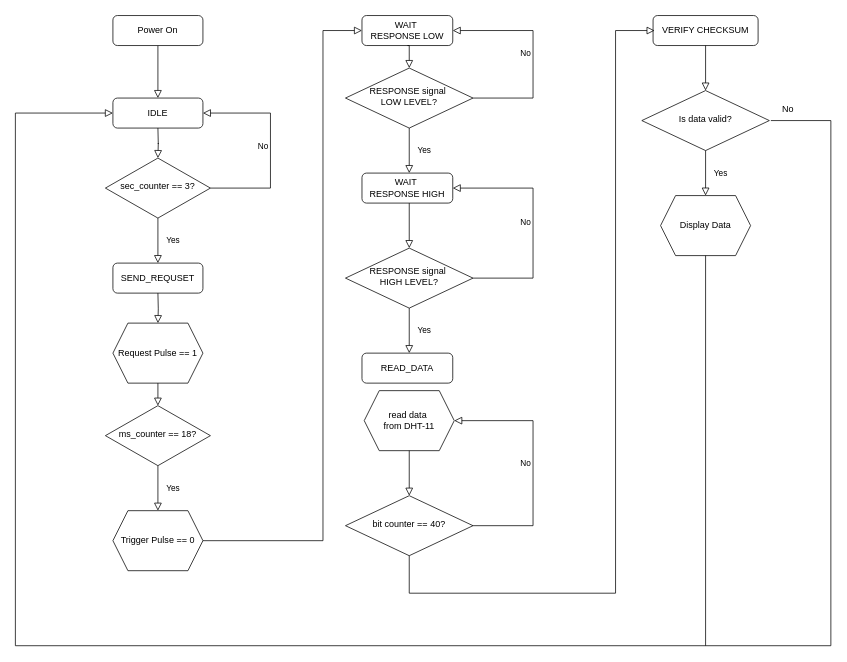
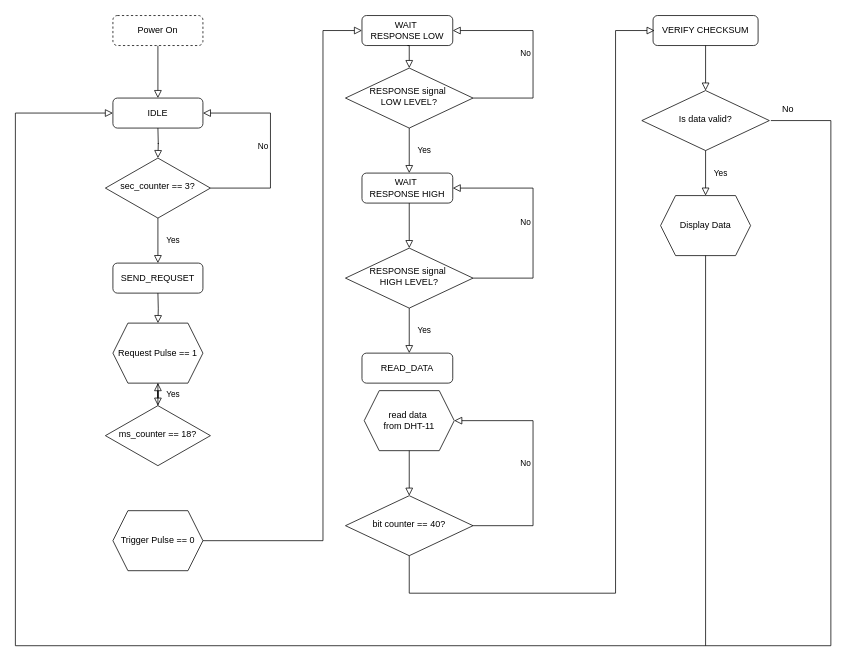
  <mxCell id="0" />
  <mxCell id="1" parent="0" />
  <mxCell id="2" value="" style="rounded=0;html=1;jettySize=auto;orthogonalLoop=1;fontSize=11;endArrow=block;endFill=0;endSize=8;strokeWidth=1;shadow=0;labelBackgroundColor=none;edgeStyle=orthogonalEdgeStyle;entryX=0.5;entryY=0;entryDx=0;entryDy=0;" parent="1" source="3" target="6" edge="1"><mxGeometry relative="1" as="geometry"><mxPoint x="210" y="140" as="targetPoint" /></mxGeometry></mxCell>
- <mxCell id="3" value="Power On" style="rounded=1;whiteSpace=wrap;html=1;fontSize=12;glass=0;strokeWidth=1;shadow=0;" parent="1" vertex="1"><mxGeometry x="150" y="20" width="120" height="40" as="geometry" /></mxCell>
- <mxCell id="4" value="Yes" style="rounded=0;html=1;jettySize=auto;orthogonalLoop=1;fontSize=11;endArrow=block;endFill=0;endSize=8;strokeWidth=1;shadow=0;labelBackgroundColor=none;edgeStyle=orthogonalEdgeStyle;entryX=0.5;entryY=0;entryDx=0;entryDy=0;" parent="1" source="5" target="13" edge="1"><mxGeometry y="20" relative="1" as="geometry"><mxPoint as="offset" /><mxPoint x="210" y="660" as="targetPoint" /></mxGeometry></mxCell>
+ <mxCell id="3" value="Power On" style="rounded=1;whiteSpace=wrap;html=1;fontSize=12;glass=0;strokeWidth=1;shadow=0;dashed=1;" parent="1" vertex="1"><mxGeometry x="150" y="20" width="120" height="40" as="geometry" /></mxCell>
+ <mxCell id="4" value="Yes" style="rounded=0;html=1;jettySize=auto;orthogonalLoop=1;fontSize=11;endArrow=block;endFill=0;endSize=8;strokeWidth=1;shadow=0;labelBackgroundColor=none;edgeStyle=orthogonalEdgeStyle;" parent="1" source="5" target="11" edge="1"><mxGeometry y="20" relative="1" as="geometry"><mxPoint as="offset" /><mxPoint x="210" y="660" as="targetPoint" /></mxGeometry></mxCell>
  <mxCell id="5" value="ms_counter == 18?" style="rhombus;whiteSpace=wrap;html=1;shadow=0;fontFamily=Helvetica;fontSize=12;align=center;strokeWidth=1;spacing=6;spacingTop=-4;" parent="1" vertex="1"><mxGeometry x="140" y="540" width="140" height="80" as="geometry" /></mxCell>
  <mxCell id="6" value="IDLE" style="rounded=1;whiteSpace=wrap;html=1;fontSize=12;glass=0;strokeWidth=1;shadow=0;" vertex="1" parent="1"><mxGeometry x="150" y="130" width="120" height="40" as="geometry" /></mxCell>
  <mxCell id="7" value="SEND_REQUSET" style="rounded=1;whiteSpace=wrap;html=1;fontSize=12;glass=0;strokeWidth=1;shadow=0;" vertex="1" parent="1"><mxGeometry x="150" y="350" width="120" height="40" as="geometry" /></mxCell>
  <mxCell id="8" value="" style="rounded=0;html=1;jettySize=auto;orthogonalLoop=1;fontSize=11;endArrow=block;endFill=0;endSize=8;strokeWidth=1;shadow=0;labelBackgroundColor=none;edgeStyle=orthogonalEdgeStyle;" edge="1" parent="1"><mxGeometry relative="1" as="geometry"><mxPoint x="210" y="170" as="sourcePoint" /><mxPoint x="210" y="210" as="targetPoint" /></mxGeometry></mxCell>
  <mxCell id="9" value="" style="rounded=0;html=1;jettySize=auto;orthogonalLoop=1;fontSize=11;endArrow=block;endFill=0;endSize=8;strokeWidth=1;shadow=0;labelBackgroundColor=none;edgeStyle=orthogonalEdgeStyle;entryX=0.5;entryY=0;entryDx=0;entryDy=0;" edge="1" parent="1" target="11"><mxGeometry relative="1" as="geometry"><mxPoint x="210" y="390" as="sourcePoint" /><mxPoint x="210" y="450" as="targetPoint" /></mxGeometry></mxCell>
  <mxCell id="10" value="WAIT&amp;nbsp;&lt;div&gt;RESPONSE LOW&lt;/div&gt;" style="rounded=1;whiteSpace=wrap;html=1;fontSize=12;glass=0;strokeWidth=1;shadow=0;" vertex="1" parent="1"><mxGeometry x="482" y="20" width="121" height="40" as="geometry" /></mxCell>
  <mxCell id="11" value="Request Pulse == 1" style="shape=hexagon;perimeter=hexagonPerimeter2;whiteSpace=wrap;html=1;fixedSize=1;" vertex="1" parent="1"><mxGeometry x="150" y="430" width="120" height="80" as="geometry" /></mxCell>
  <mxCell id="12" value="" style="rounded=0;html=1;jettySize=auto;orthogonalLoop=1;fontSize=11;endArrow=block;endFill=0;endSize=8;strokeWidth=1;shadow=0;labelBackgroundColor=none;edgeStyle=orthogonalEdgeStyle;" edge="1" parent="1"><mxGeometry relative="1" as="geometry"><mxPoint x="210" y="510" as="sourcePoint" /><mxPoint x="210" y="540" as="targetPoint" /></mxGeometry></mxCell>
  <mxCell id="13" value="Trigger Pulse == 0" style="shape=hexagon;perimeter=hexagonPerimeter2;whiteSpace=wrap;html=1;fixedSize=1;" vertex="1" parent="1"><mxGeometry x="150" y="680" width="120" height="80" as="geometry" /></mxCell>
  <mxCell id="14" value="" style="edgeStyle=orthogonalEdgeStyle;rounded=0;html=1;jettySize=auto;orthogonalLoop=1;fontSize=11;endArrow=block;endFill=0;endSize=8;strokeWidth=1;shadow=0;labelBackgroundColor=none;entryX=0;entryY=0.5;entryDx=0;entryDy=0;exitX=1;exitY=0.5;exitDx=0;exitDy=0;" edge="1" parent="1" source="13" target="10"><mxGeometry y="10" relative="1" as="geometry"><mxPoint as="offset" /><mxPoint x="280" y="630" as="sourcePoint" /><mxPoint x="270" y="520" as="targetPoint" /><Array as="points"><mxPoint x="430" y="720" /><mxPoint x="430" y="40" /></Array></mxGeometry></mxCell>
  <mxCell id="15" value="RESPONSE signal&amp;nbsp;&lt;div&gt;LOW LEVEL?&lt;/div&gt;" style="rhombus;whiteSpace=wrap;html=1;shadow=0;fontFamily=Helvetica;fontSize=12;align=center;strokeWidth=1;spacing=6;spacingTop=-4;" vertex="1" parent="1"><mxGeometry x="460" y="90" width="170" height="80" as="geometry" /></mxCell>
  <mxCell id="16" value="" style="rounded=0;html=1;jettySize=auto;orthogonalLoop=1;fontSize=11;endArrow=block;endFill=0;endSize=8;strokeWidth=1;shadow=0;labelBackgroundColor=none;edgeStyle=orthogonalEdgeStyle;entryX=0.5;entryY=0;entryDx=0;entryDy=0;exitX=0.5;exitY=1;exitDx=0;exitDy=0;" edge="1" parent="1" source="10" target="15"><mxGeometry y="20" relative="1" as="geometry"><mxPoint as="offset" /><mxPoint x="220" y="540" as="sourcePoint" /><mxPoint x="220" y="600" as="targetPoint" /></mxGeometry></mxCell>
  <mxCell id="17" value="No" style="edgeStyle=orthogonalEdgeStyle;rounded=0;html=1;jettySize=auto;orthogonalLoop=1;fontSize=11;endArrow=block;endFill=0;endSize=8;strokeWidth=1;shadow=0;labelBackgroundColor=none;entryX=1;entryY=0.5;entryDx=0;entryDy=0;exitX=1;exitY=0.5;exitDx=0;exitDy=0;" edge="1" parent="1" target="10"><mxGeometry y="10" relative="1" as="geometry"><mxPoint as="offset" /><mxPoint x="630" y="130" as="sourcePoint" /><mxPoint x="620" y="20" as="targetPoint" /><Array as="points"><mxPoint x="710" y="130" /><mxPoint x="710" y="40" /></Array></mxGeometry></mxCell>
  <mxCell id="18" value="No" style="edgeStyle=orthogonalEdgeStyle;rounded=0;html=1;jettySize=auto;orthogonalLoop=1;fontSize=11;endArrow=block;endFill=0;endSize=8;strokeWidth=1;shadow=0;labelBackgroundColor=none;entryX=1;entryY=0.5;entryDx=0;entryDy=0;exitX=1;exitY=0.5;exitDx=0;exitDy=0;" edge="1" parent="1" source="25" target="24"><mxGeometry y="10" relative="1" as="geometry"><mxPoint as="offset" /><mxPoint x="630" y="390" as="sourcePoint" /><mxPoint x="605" y="270" as="targetPoint" /><Array as="points"><mxPoint x="710" y="370" /><mxPoint x="710" y="250" /></Array></mxGeometry></mxCell>
  <mxCell id="19" value="Yes" style="rounded=0;html=1;jettySize=auto;orthogonalLoop=1;fontSize=11;endArrow=block;endFill=0;endSize=8;strokeWidth=1;shadow=0;labelBackgroundColor=none;edgeStyle=orthogonalEdgeStyle;" edge="1" parent="1"><mxGeometry y="20" relative="1" as="geometry"><mxPoint as="offset" /><mxPoint x="545" y="170" as="sourcePoint" /><mxPoint x="545" y="230" as="targetPoint" /><Array as="points" /></mxGeometry></mxCell>
  <mxCell id="20" value="&lt;div&gt;read data&amp;nbsp;&lt;/div&gt;&lt;div&gt;from DHT-11&lt;/div&gt;" style="shape=hexagon;perimeter=hexagonPerimeter2;whiteSpace=wrap;html=1;fixedSize=1;" vertex="1" parent="1"><mxGeometry x="485" y="520" width="120" height="80" as="geometry" /></mxCell>
  <mxCell id="21" value="sec_counter == 3?" style="rhombus;whiteSpace=wrap;html=1;shadow=0;fontFamily=Helvetica;fontSize=12;align=center;strokeWidth=1;spacing=6;spacingTop=-4;" vertex="1" parent="1"><mxGeometry x="140" y="210" width="140" height="80" as="geometry" /></mxCell>
  <mxCell id="22" value="No" style="edgeStyle=orthogonalEdgeStyle;rounded=0;html=1;jettySize=auto;orthogonalLoop=1;fontSize=11;endArrow=block;endFill=0;endSize=8;strokeWidth=1;shadow=0;labelBackgroundColor=none;exitX=1;exitY=0.5;exitDx=0;exitDy=0;" edge="1" parent="1"><mxGeometry y="10" relative="1" as="geometry"><mxPoint as="offset" /><mxPoint x="280" y="250" as="sourcePoint" /><mxPoint x="270" y="150" as="targetPoint" /><Array as="points"><mxPoint x="360" y="250" /><mxPoint x="360" y="150" /></Array></mxGeometry></mxCell>
  <mxCell id="23" value="Yes" style="rounded=0;html=1;jettySize=auto;orthogonalLoop=1;fontSize=11;endArrow=block;endFill=0;endSize=8;strokeWidth=1;shadow=0;labelBackgroundColor=none;edgeStyle=orthogonalEdgeStyle;entryX=0.5;entryY=0;entryDx=0;entryDy=0;" edge="1" parent="1"><mxGeometry y="20" relative="1" as="geometry"><mxPoint as="offset" /><mxPoint x="210" y="290" as="sourcePoint" /><mxPoint x="210" y="350" as="targetPoint" /></mxGeometry></mxCell>
  <mxCell id="24" value="WAIT&amp;nbsp;&lt;div&gt;RESPONSE HIGH&lt;/div&gt;" style="rounded=1;whiteSpace=wrap;html=1;fontSize=12;glass=0;strokeWidth=1;shadow=0;" vertex="1" parent="1"><mxGeometry x="482" y="230" width="121" height="40" as="geometry" /></mxCell>
  <mxCell id="25" value="RESPONSE signal&amp;nbsp;&lt;div&gt;HIGH LEVEL?&lt;/div&gt;" style="rhombus;whiteSpace=wrap;html=1;shadow=0;fontFamily=Helvetica;fontSize=12;align=center;strokeWidth=1;spacing=6;spacingTop=-4;" vertex="1" parent="1"><mxGeometry x="460" y="330" width="170" height="80" as="geometry" /></mxCell>
  <mxCell id="26" value="" style="rounded=0;html=1;jettySize=auto;orthogonalLoop=1;fontSize=11;endArrow=block;endFill=0;endSize=8;strokeWidth=1;shadow=0;labelBackgroundColor=none;edgeStyle=orthogonalEdgeStyle;" edge="1" parent="1"><mxGeometry y="20" relative="1" as="geometry"><mxPoint as="offset" /><mxPoint x="545" y="270" as="sourcePoint" /><mxPoint x="545" y="330" as="targetPoint" /><Array as="points" /></mxGeometry></mxCell>
  <mxCell id="27" value="Yes" style="rounded=0;html=1;jettySize=auto;orthogonalLoop=1;fontSize=11;endArrow=block;endFill=0;endSize=8;strokeWidth=1;shadow=0;labelBackgroundColor=none;edgeStyle=orthogonalEdgeStyle;" edge="1" parent="1"><mxGeometry y="20" relative="1" as="geometry"><mxPoint as="offset" /><mxPoint x="545" y="410" as="sourcePoint" /><mxPoint x="545" y="470" as="targetPoint" /><Array as="points" /></mxGeometry></mxCell>
  <mxCell id="28" value="READ_DATA" style="rounded=1;whiteSpace=wrap;html=1;fontSize=12;glass=0;strokeWidth=1;shadow=0;" vertex="1" parent="1"><mxGeometry x="482" y="470" width="121" height="40" as="geometry" /></mxCell>
  <mxCell id="29" value="bit counter == 40?" style="rhombus;whiteSpace=wrap;html=1;shadow=0;fontFamily=Helvetica;fontSize=12;align=center;strokeWidth=1;spacing=6;spacingTop=-4;" vertex="1" parent="1"><mxGeometry x="460" y="660" width="170" height="80" as="geometry" /></mxCell>
  <mxCell id="30" value="" style="rounded=0;html=1;jettySize=auto;orthogonalLoop=1;fontSize=11;endArrow=block;endFill=0;endSize=8;strokeWidth=1;shadow=0;labelBackgroundColor=none;edgeStyle=orthogonalEdgeStyle;" edge="1" parent="1"><mxGeometry y="20" relative="1" as="geometry"><mxPoint as="offset" /><mxPoint x="545" y="600" as="sourcePoint" /><mxPoint x="545" y="660" as="targetPoint" /><Array as="points" /></mxGeometry></mxCell>
  <mxCell id="31" value="No" style="edgeStyle=orthogonalEdgeStyle;rounded=0;html=1;jettySize=auto;orthogonalLoop=1;fontSize=11;endArrow=block;endFill=0;endSize=8;strokeWidth=1;shadow=0;labelBackgroundColor=none;entryX=1;entryY=0.5;entryDx=0;entryDy=0;exitX=1;exitY=0.5;exitDx=0;exitDy=0;" edge="1" parent="1" target="20"><mxGeometry y="10" relative="1" as="geometry"><mxPoint as="offset" /><mxPoint x="630" y="700" as="sourcePoint" /><mxPoint x="603" y="580" as="targetPoint" /><Array as="points"><mxPoint x="710" y="700" /><mxPoint x="710" y="560" /></Array></mxGeometry></mxCell>
  <mxCell id="32" value="VERIFY CHECKSUM" style="rounded=1;whiteSpace=wrap;html=1;fontSize=12;glass=0;strokeWidth=1;shadow=0;" vertex="1" parent="1"><mxGeometry x="870" y="20" width="140" height="40" as="geometry" /></mxCell>
  <mxCell id="33" value="" style="edgeStyle=orthogonalEdgeStyle;rounded=0;html=1;jettySize=auto;orthogonalLoop=1;fontSize=11;endArrow=block;endFill=0;endSize=8;strokeWidth=1;shadow=0;labelBackgroundColor=none;entryX=0;entryY=0.5;entryDx=0;entryDy=0;exitX=0.5;exitY=1;exitDx=0;exitDy=0;" edge="1" parent="1" source="29"><mxGeometry y="10" relative="1" as="geometry"><mxPoint as="offset" /><mxPoint x="660" y="720" as="sourcePoint" /><mxPoint x="872" y="40" as="targetPoint" /><Array as="points"><mxPoint x="545" y="790" /><mxPoint x="820" y="790" /><mxPoint x="820" y="40" /></Array></mxGeometry></mxCell>
  <mxCell id="34" value="Is data valid?" style="rhombus;whiteSpace=wrap;html=1;shadow=0;fontFamily=Helvetica;fontSize=12;align=center;strokeWidth=1;spacing=6;spacingTop=-4;" vertex="1" parent="1"><mxGeometry x="855" y="120" width="170" height="80" as="geometry" /></mxCell>
  <mxCell id="35" value="" style="rounded=0;html=1;jettySize=auto;orthogonalLoop=1;fontSize=11;endArrow=block;endFill=0;endSize=8;strokeWidth=1;shadow=0;labelBackgroundColor=none;edgeStyle=orthogonalEdgeStyle;" edge="1" parent="1"><mxGeometry y="20" relative="1" as="geometry"><mxPoint as="offset" /><mxPoint x="940" y="60" as="sourcePoint" /><mxPoint x="940" y="120" as="targetPoint" /><Array as="points" /></mxGeometry></mxCell>
  <mxCell id="36" value="Yes" style="rounded=0;html=1;jettySize=auto;orthogonalLoop=1;fontSize=11;endArrow=block;endFill=0;endSize=8;strokeWidth=1;shadow=0;labelBackgroundColor=none;edgeStyle=orthogonalEdgeStyle;" edge="1" parent="1"><mxGeometry y="20" relative="1" as="geometry"><mxPoint as="offset" /><mxPoint x="940" y="200" as="sourcePoint" /><mxPoint x="940" y="260" as="targetPoint" /><Array as="points" /></mxGeometry></mxCell>
  <mxCell id="37" value="Display Data" style="shape=hexagon;perimeter=hexagonPerimeter2;whiteSpace=wrap;html=1;fixedSize=1;" vertex="1" parent="1"><mxGeometry x="880" y="260" width="120" height="80" as="geometry" /></mxCell>
  <mxCell id="38" value="" style="edgeStyle=orthogonalEdgeStyle;rounded=0;html=1;jettySize=auto;orthogonalLoop=1;fontSize=11;endArrow=block;endFill=0;endSize=8;strokeWidth=1;shadow=0;labelBackgroundColor=none;entryX=0;entryY=0.5;entryDx=0;entryDy=0;exitX=1;exitY=0.5;exitDx=0;exitDy=0;" edge="1" parent="1" target="6"><mxGeometry y="10" relative="1" as="geometry"><mxPoint as="offset" /><mxPoint x="1027" y="160" as="sourcePoint" /><mxPoint x="1000" y="40" as="targetPoint" /><Array as="points"><mxPoint x="1107" y="160" /><mxPoint x="1107" y="860" /><mxPoint x="20" y="860" /><mxPoint x="20" y="150" /></Array></mxGeometry></mxCell>
  <mxCell id="39" value="No" style="text;strokeColor=none;align=center;fillColor=none;html=1;verticalAlign=middle;whiteSpace=wrap;rounded=0;" vertex="1" parent="1"><mxGeometry x="1020" y="130" width="60" height="30" as="geometry" /></mxCell>
  <mxCell id="40" value="" style="endArrow=none;html=1;rounded=0;entryX=0.5;entryY=1;entryDx=0;entryDy=0;" edge="1" parent="1" target="37"><mxGeometry width="50" height="50" relative="1" as="geometry"><mxPoint x="940" y="860" as="sourcePoint" /><mxPoint x="800" y="360" as="targetPoint" /></mxGeometry></mxCell>
